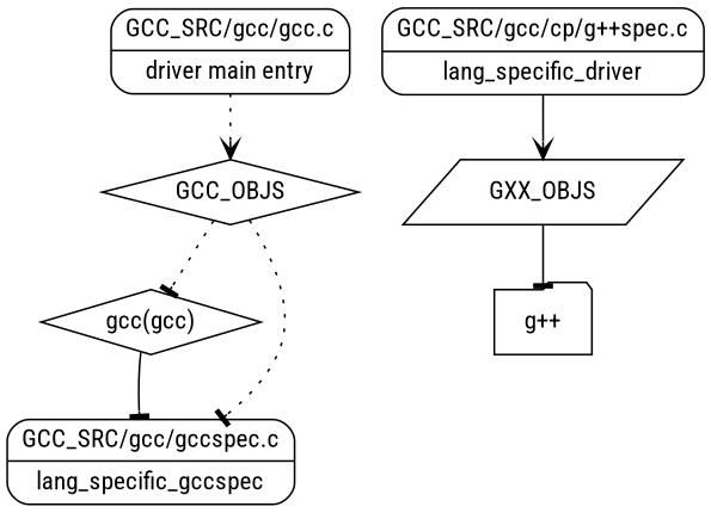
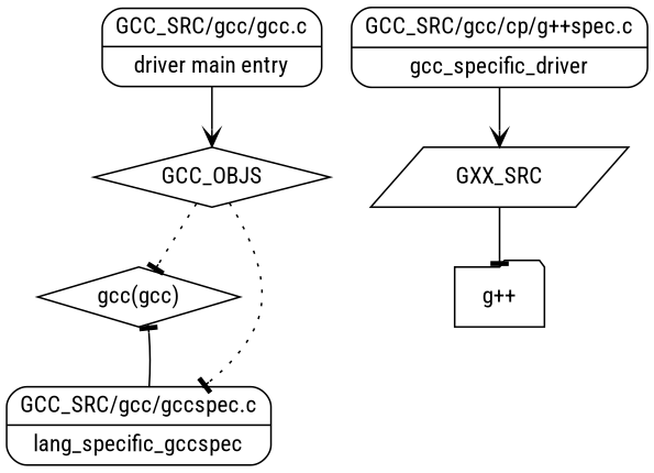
  digraph {
    fontname="Roboto Condensed"
    node [fontname="Roboto Condensed" shape=Mrecord]
    edge [arrowhead=tee fontname="Roboto Condensed" style=solid]
    n1 [label="gcc(gcc)" shape=diamond]
    n2 [label="g++" shape=folder]
    n3 [label="{GCC_SRC/gcc/gcc.c|driver main entry}"]
    n4 [label=GCC_OBJS shape=diamond]
-   n5 [label=GXX_OBJS shape=parallelogram]
+   n5 [label=GXX_SRC shape=parallelogram]
    n6 [label="{GCC_SRC/gcc/gccspec.c|lang_specific_gccspec}"]
-   n7 [label="{GCC_SRC/gcc/cp/g++spec.c|lang_specific_driver}"]
+   n7 [label="{GCC_SRC/gcc/cp/g++spec.c|gcc_specific_driver}"]
    subgraph sub_1 {
      n1
      n2
      n3
      n4
      n5
      n6
      n7
    }
-   n3 -> n4 [arrowhead=vee style=dotted]
+   n3 -> n4 [arrowhead=vee]
    n4 -> n1 [style=dotted]
    n4 -> n6 [style=dotted]
    n5 -> n2
-   n1 -> n6
+   n6 -> n1
    n7 -> n5 [arrowhead=vee]
  }
